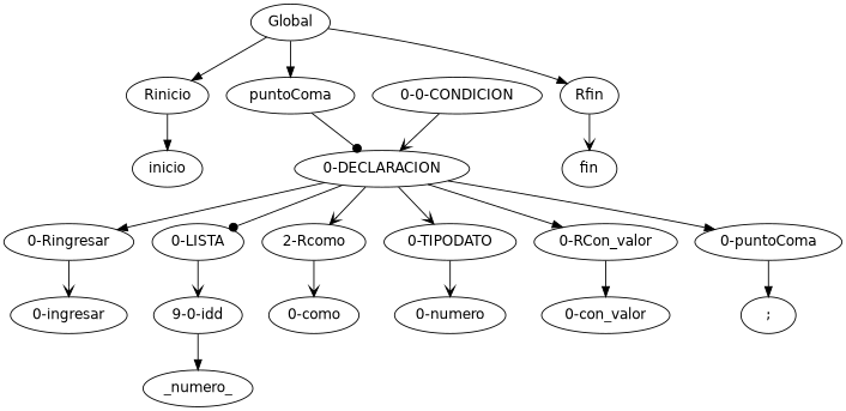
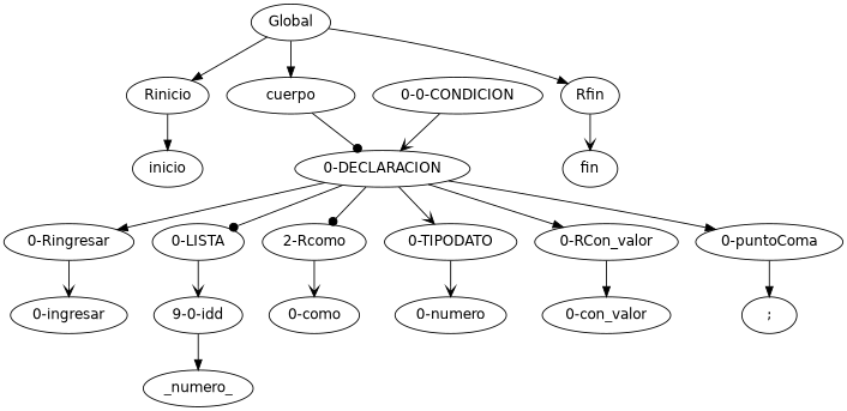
  digraph {
    fontname="DejaVu Sans"
    node [fontname="DejaVu Sans"]
    edge [arrowhead=normal fontname="DejaVu Sans"]
    n1 [label=Global]
    n2 [label=Rinicio]
-   n3 [label=puntoComa]
+   n3 [label=cuerpo]
    n4 [label=Rfin]
    n5 [label=inicio]
    n6 [label="0-DECLARACION"]
    n7 [label=fin]
    n8 [label="0-Ringresar"]
    n9 [label="0-LISTA"]
    n10 [label="2-Rcomo"]
    n11 [label="0-TIPODATO"]
    n12 [label="0-RCon_valor"]
    n13 [label="0-puntoComa"]
    n14 [label="0-ingresar"]
    n15 [label="9-0-idd"]
    n16 [label="0-como"]
    n17 [label="0-numero"]
    n18 [label="0-con_valor"]
    n19 [label="0-0-CONDICION"]
    n20 [label=";"]
    n21 [label=_numero_]
    n1 -> n2
    n1 -> n3
    n1 -> n4
    n2 -> n5
    n3 -> n6 [arrowhead=dot]
    n4 -> n7 [arrowhead=vee]
    n6 -> n8
    n6 -> n9 [arrowhead=dot]
-   n6 -> n10 [arrowhead=vee]
+   n6 -> n10 [arrowhead=dot]
    n6 -> n11 [arrowhead=vee]
    n6 -> n12
    n6 -> n13
    n8 -> n14 [arrowhead=vee]
    n9 -> n15 [arrowhead=vee]
    n10 -> n16 [arrowhead=vee]
    n11 -> n17 [arrowhead=vee]
    n12 -> n18
    n13 -> n20
    n15 -> n21
    n19 -> n6 [arrowhead=vee]
  }
